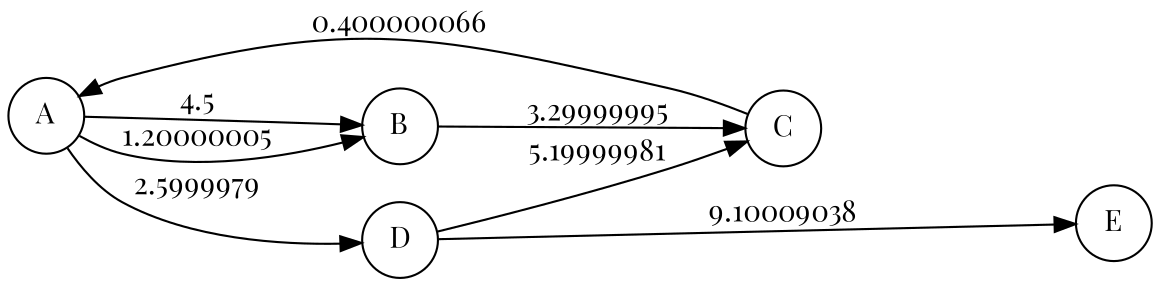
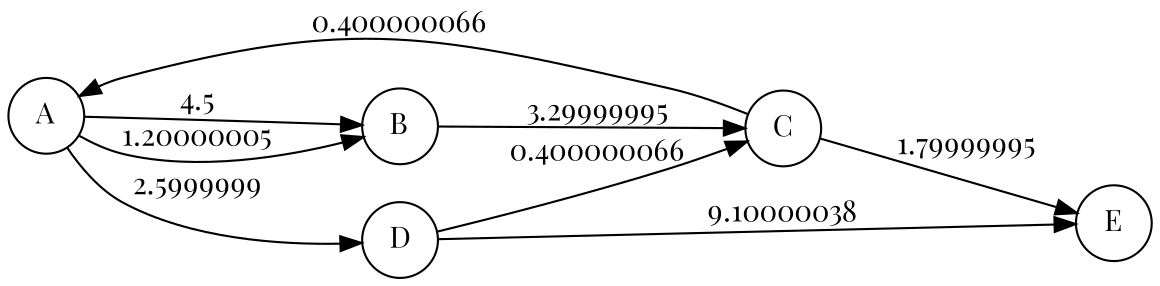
  digraph {
    fontname="Playfair Display"
    rankdir=LR
    node [fontname="Playfair Display" shape=circle]
    edge [fontname="Playfair Display"]
    n1 [label=A]
    n2 [label=B]
    n3 [label=D]
    n4 [label=C]
    n5 [label=E]
    n1 -> n2 [label=1.20000005]
    n1 -> n2 [label=4.5]
-   n1 -> n3 [label=2.5999979]
+   n1 -> n3 [label=2.5999999]
    n2 -> n4 [label=3.29999995]
-   n3 -> n4 [label=5.19999981]
-   n3 -> n5 [label=9.10009038]
+   n3 -> n4 [label=0.400000066]
+   n3 -> n5 [label=9.10000038]
    n4 -> n1 [label=0.400000066]
+   n4 -> n5 [label=1.79999995]
  }
